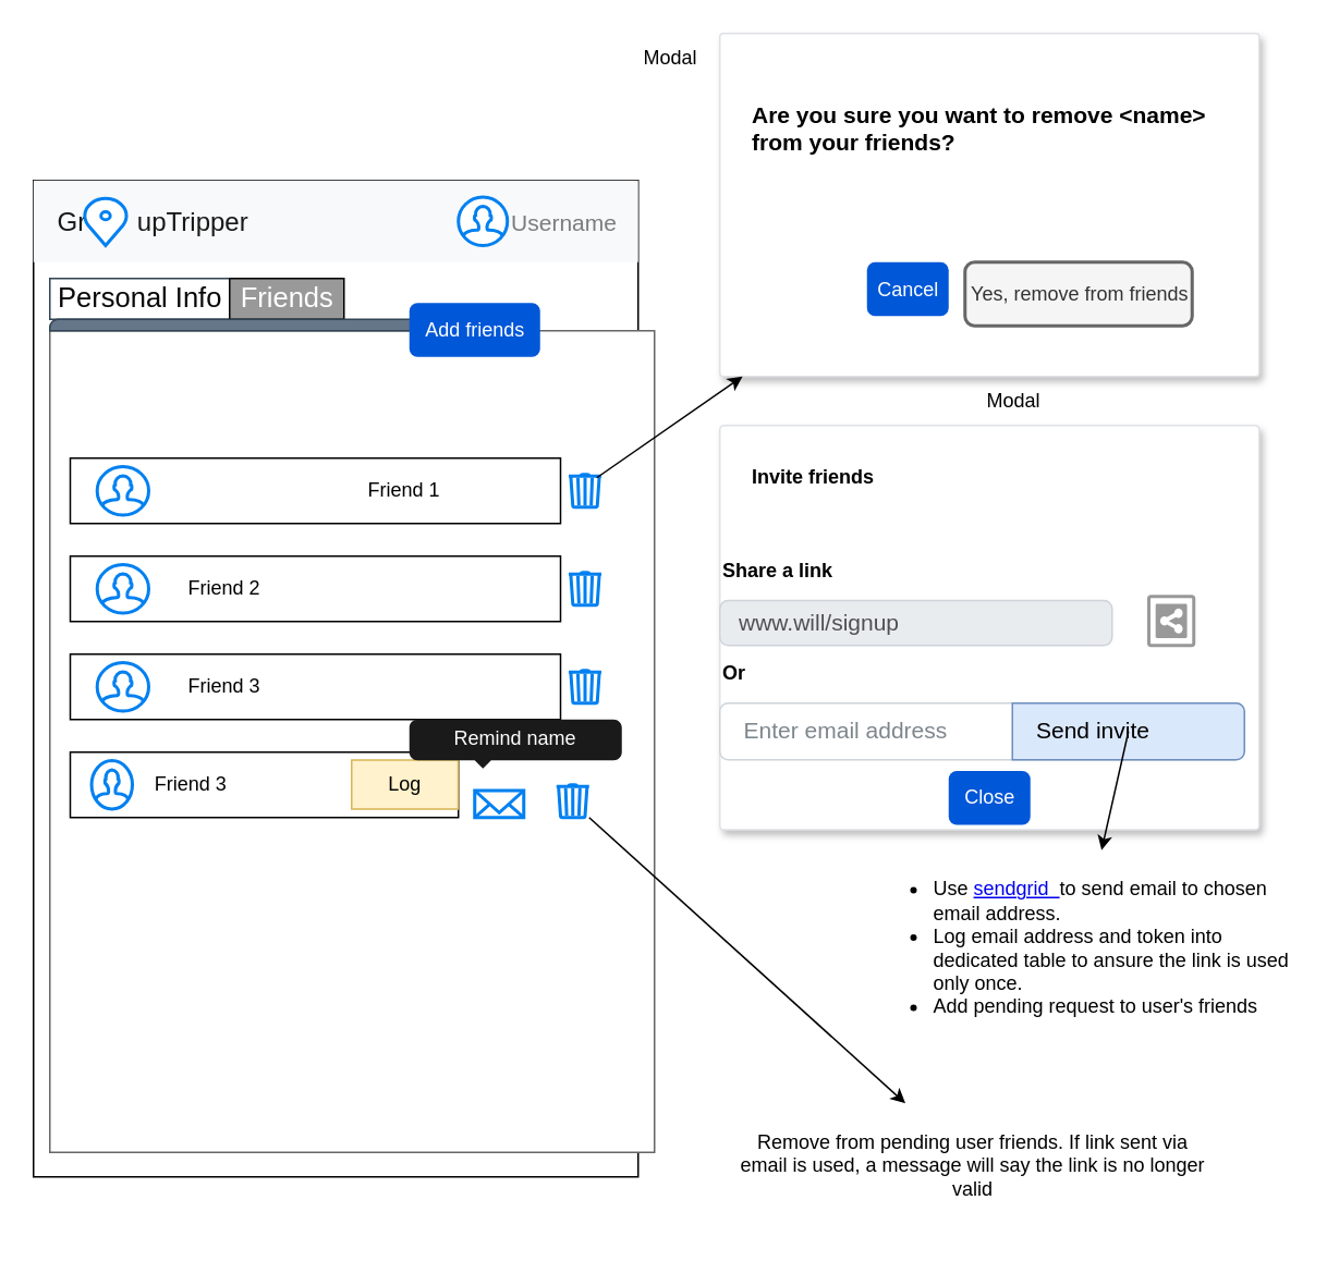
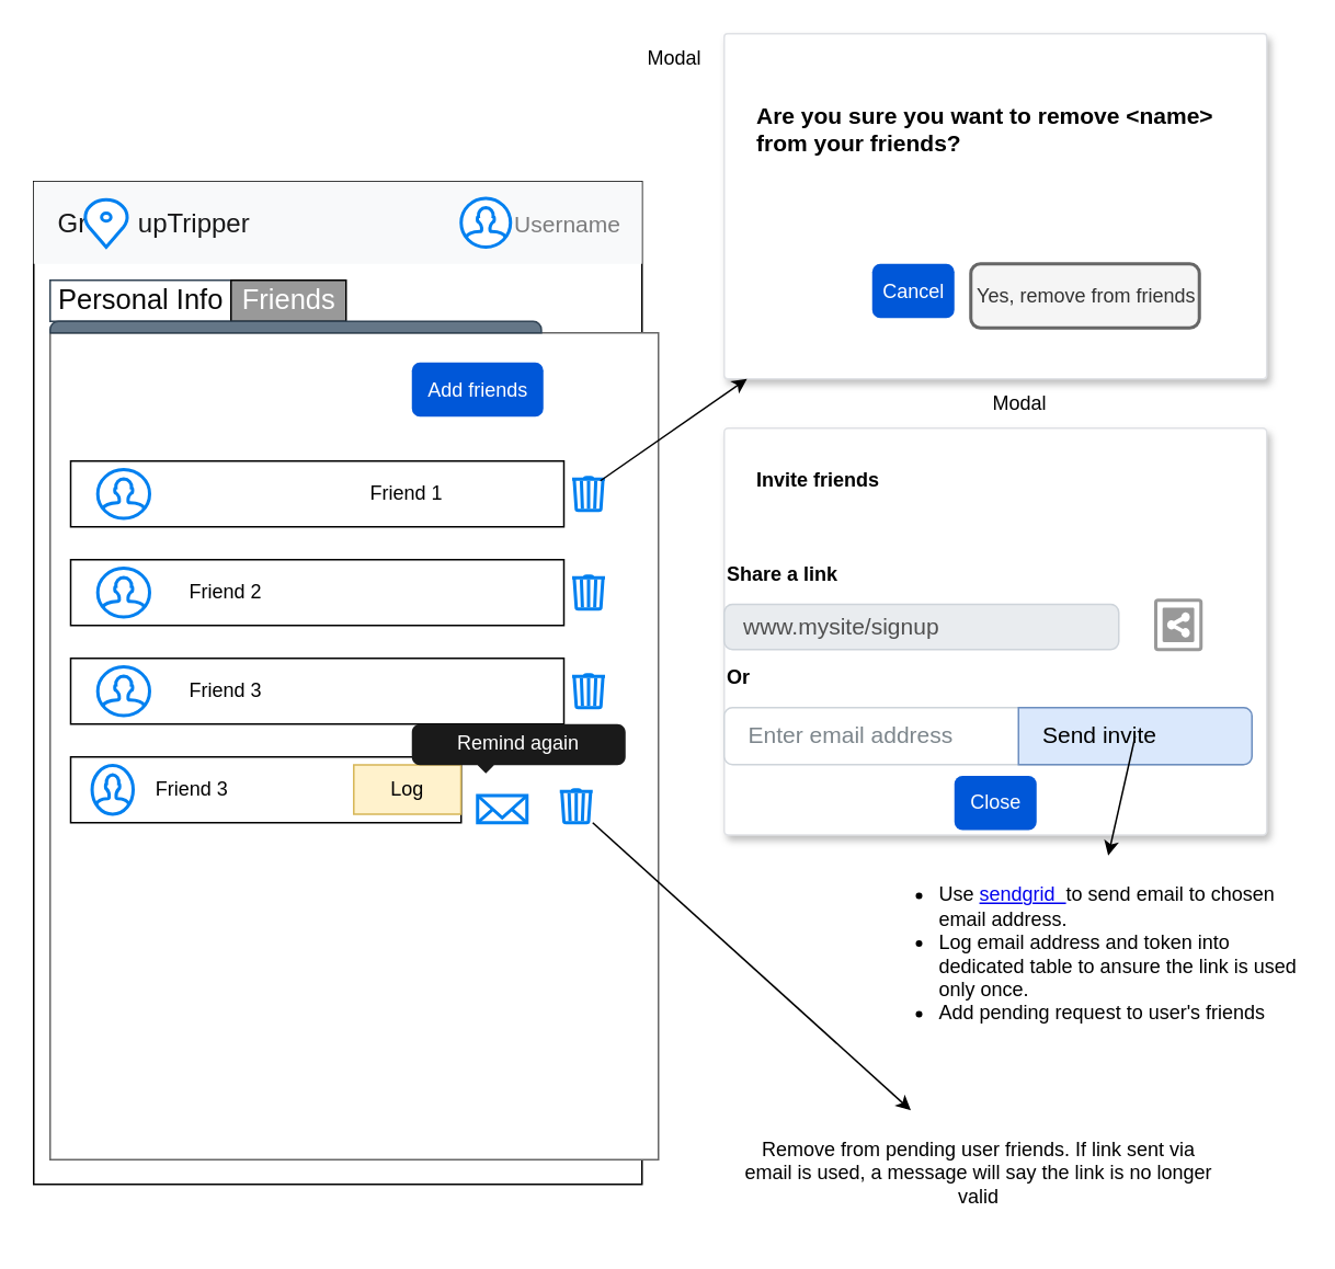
  <mxCell id="0" />
  <mxCell id="1" parent="0" />
  <mxCell id="2" value="" style="rounded=0;whiteSpace=wrap;html=1;" vertex="1" parent="1"><mxGeometry x="20" y="110" width="370" height="610" as="geometry" /></mxCell>
  <mxCell id="3" value="Gr&amp;nbsp; &amp;nbsp;o&amp;nbsp; upTripper" style="html=1;shadow=0;dashed=0;fillColor=#F8F9FA;strokeColor=none;fontSize=16;fontColor=#181819;align=left;spacing=15;" vertex="1" parent="1"><mxGeometry x="20" y="110" width="370" height="50" as="geometry" /></mxCell>
  <mxCell id="4" value="Username" style="fillColor=none;strokeColor=none;fontSize=14;fontColor=#7C7C7D;align=center;" vertex="1" parent="3"><mxGeometry width="50" height="40" relative="1" as="geometry"><mxPoint x="300" y="5" as="offset" /></mxGeometry></mxCell>
  <mxCell id="5" value="" style="html=1;verticalLabelPosition=bottom;align=center;labelBackgroundColor=#ffffff;verticalAlign=top;strokeWidth=2;strokeColor=#0080F0;shadow=0;dashed=0;shape=mxgraph.ios7.icons.location;" vertex="1" parent="3"><mxGeometry x="30" y="10.158" width="28.24" height="29.683" as="geometry" /></mxCell>
  <mxCell id="6" value="" style="html=1;verticalLabelPosition=bottom;align=center;labelBackgroundColor=#ffffff;verticalAlign=top;strokeWidth=2;strokeColor=#0080F0;shadow=0;dashed=0;shape=mxgraph.ios7.icons.user;" vertex="1" parent="3"><mxGeometry x="260" y="10.153" width="30" height="29.683" as="geometry" /></mxCell>
  <mxCell id="7" value="" style="strokeWidth=1;shadow=0;dashed=0;align=center;html=1;shape=mxgraph.mockup.containers.marginRect2;rectMarginTop=32;strokeColor=#666666;gradientColor=none;whiteSpace=wrap;" vertex="1" parent="1"><mxGeometry x="30" y="170" width="370" height="535" as="geometry" /></mxCell>
  <mxCell id="8" value="&lt;font color=&quot;#080808&quot;&gt;Personal Info&lt;/font&gt;" style="strokeColor=#314354;fillColor=#FFFFFF;strokeWidth=1;shadow=0;dashed=0;align=center;html=1;shape=mxgraph.mockup.containers.rrect;rSize=0;fontSize=17;fontColor=#ffffff;" vertex="1" parent="7"><mxGeometry width="110" height="25" relative="1" as="geometry"><mxPoint as="offset" /></mxGeometry></mxCell>
  <mxCell id="9" value="&lt;font color=&quot;#ffffff&quot;&gt;Friends&lt;/font&gt;" style="strokeWidth=1;shadow=0;dashed=0;align=center;html=1;shape=mxgraph.mockup.containers.rrect;rSize=0;fontSize=17;fontStyle=0;fontColor=#999999;fillColor=#999999;" vertex="1" parent="7"><mxGeometry width="70" height="25" relative="1" as="geometry"><mxPoint x="110" as="offset" /></mxGeometry></mxCell>
  <mxCell id="10" value="" style="strokeWidth=1;shadow=0;dashed=0;align=center;html=1;shape=mxgraph.mockup.containers.topButton;rSize=5;strokeColor=#314354;fillColor=#647687;resizeWidth=1;movable=0;deletable=1;fontColor=#ffffff;" vertex="1" parent="7"><mxGeometry width="298.78" height="7" relative="1" as="geometry"><mxPoint y="25" as="offset" /></mxGeometry></mxCell>
- <mxCell id="11" value="Add friends" style="dashed=0;html=1;rounded=1;fillColor=#0057D8;strokeColor=none;fontSize=12;align=center;fontStyle=0;strokeWidth=2;fontColor=#ffffff" vertex="1" parent="7"><mxGeometry x="220" y="15" width="80" height="33" as="geometry" /></mxCell>
+ <mxCell id="11" value="Add friends" style="dashed=0;html=1;rounded=1;fillColor=#0057D8;strokeColor=none;fontSize=12;align=center;fontStyle=0;strokeWidth=2;fontColor=#ffffff" vertex="1" parent="7"><mxGeometry x="220" y="50" width="80" height="33" as="geometry" /></mxCell>
  <mxCell id="12" value="" style="group" vertex="1" connectable="0" parent="7"><mxGeometry x="12.5" y="110" width="325" height="160" as="geometry" /></mxCell>
  <mxCell id="13" value="" style="group" vertex="1" connectable="0" parent="12"><mxGeometry width="300" height="40" as="geometry" /></mxCell>
  <mxCell id="14" value="" style="rounded=0;whiteSpace=wrap;html=1;" vertex="1" parent="13"><mxGeometry width="300" height="40" as="geometry" /></mxCell>
  <mxCell id="15" value="" style="html=1;verticalLabelPosition=bottom;align=center;labelBackgroundColor=#ffffff;verticalAlign=top;strokeWidth=2;strokeColor=#0080F0;shadow=0;dashed=0;shape=mxgraph.ios7.icons.user;" vertex="1" parent="13"><mxGeometry x="16.464" y="5.15" width="31.536" height="29.68" as="geometry" /></mxCell>
  <mxCell id="16" value="Friend 1" style="text;html=1;strokeColor=none;fillColor=none;align=center;verticalAlign=middle;whiteSpace=wrap;rounded=0;" vertex="1" parent="13"><mxGeometry x="163.049" y="5.15" width="82.317" height="30" as="geometry" /></mxCell>
  <mxCell id="17" value="" style="group" vertex="1" connectable="0" parent="12"><mxGeometry y="60" width="300" height="40" as="geometry" /></mxCell>
  <mxCell id="18" value="" style="rounded=0;whiteSpace=wrap;html=1;" vertex="1" parent="17"><mxGeometry width="300" height="40" as="geometry" /></mxCell>
  <mxCell id="19" value="" style="html=1;verticalLabelPosition=bottom;align=center;labelBackgroundColor=#ffffff;verticalAlign=top;strokeWidth=2;strokeColor=#0080F0;shadow=0;dashed=0;shape=mxgraph.ios7.icons.user;" vertex="1" parent="17"><mxGeometry x="16.464" y="5.15" width="31.536" height="29.68" as="geometry" /></mxCell>
  <mxCell id="20" value="Friend 2" style="text;html=1;strokeColor=none;fillColor=none;align=center;verticalAlign=middle;whiteSpace=wrap;rounded=0;" vertex="1" parent="17"><mxGeometry x="53.049" y="5.15" width="82.317" height="30" as="geometry" /></mxCell>
  <mxCell id="21" value="" style="group" vertex="1" connectable="0" parent="12"><mxGeometry y="120" width="300" height="40" as="geometry" /></mxCell>
  <mxCell id="22" value="" style="rounded=0;whiteSpace=wrap;html=1;" vertex="1" parent="21"><mxGeometry width="300" height="40" as="geometry" /></mxCell>
  <mxCell id="23" value="" style="html=1;verticalLabelPosition=bottom;align=center;labelBackgroundColor=#ffffff;verticalAlign=top;strokeWidth=2;strokeColor=#0080F0;shadow=0;dashed=0;shape=mxgraph.ios7.icons.user;" vertex="1" parent="21"><mxGeometry x="16.464" y="5.15" width="31.536" height="29.68" as="geometry" /></mxCell>
  <mxCell id="24" value="Friend 3" style="text;html=1;strokeColor=none;fillColor=none;align=center;verticalAlign=middle;whiteSpace=wrap;rounded=0;" vertex="1" parent="21"><mxGeometry x="53.049" y="5.15" width="82.317" height="30" as="geometry" /></mxCell>
  <mxCell id="25" value="" style="html=1;verticalLabelPosition=bottom;align=center;labelBackgroundColor=#ffffff;verticalAlign=top;strokeWidth=2;strokeColor=#0080F0;shadow=0;dashed=0;shape=mxgraph.ios7.icons.trashcan;" vertex="1" parent="12"><mxGeometry x="305" y="10" width="20" height="20" as="geometry" /></mxCell>
  <mxCell id="26" value="" style="html=1;verticalLabelPosition=bottom;align=center;labelBackgroundColor=#ffffff;verticalAlign=top;strokeWidth=2;strokeColor=#0080F0;shadow=0;dashed=0;shape=mxgraph.ios7.icons.trashcan;" vertex="1" parent="12"><mxGeometry x="305" y="70" width="20" height="20" as="geometry" /></mxCell>
  <mxCell id="27" value="" style="html=1;verticalLabelPosition=bottom;align=center;labelBackgroundColor=#ffffff;verticalAlign=top;strokeWidth=2;strokeColor=#0080F0;shadow=0;dashed=0;shape=mxgraph.ios7.icons.trashcan;" vertex="1" parent="12"><mxGeometry x="305" y="130" width="20" height="20" as="geometry" /></mxCell>
  <mxCell id="28" value="" style="group" vertex="1" connectable="0" parent="7"><mxGeometry x="12.5" y="290" width="237.5" height="40" as="geometry" /></mxCell>
  <mxCell id="29" value="" style="rounded=0;whiteSpace=wrap;html=1;" vertex="1" parent="28"><mxGeometry width="237.5" height="40" as="geometry" /></mxCell>
  <mxCell id="30" value="" style="html=1;verticalLabelPosition=bottom;align=center;labelBackgroundColor=#ffffff;verticalAlign=top;strokeWidth=2;strokeColor=#0080F0;shadow=0;dashed=0;shape=mxgraph.ios7.icons.user;" vertex="1" parent="28"><mxGeometry x="13.034" y="5.15" width="24.966" height="29.68" as="geometry" /></mxCell>
  <mxCell id="31" value="Friend 3" style="text;html=1;strokeColor=none;fillColor=none;align=center;verticalAlign=middle;whiteSpace=wrap;rounded=0;" vertex="1" parent="28"><mxGeometry x="41.997" y="5.15" width="65.168" height="30" as="geometry" /></mxCell>
  <mxCell id="32" value="Log" style="text;html=1;strokeColor=#d6b656;fillColor=#fff2cc;align=center;verticalAlign=middle;whiteSpace=wrap;rounded=0;" vertex="1" parent="28"><mxGeometry x="172.187" y="4.83" width="65.168" height="30" as="geometry" /></mxCell>
  <mxCell id="33" value="" style="html=1;verticalLabelPosition=bottom;align=center;labelBackgroundColor=#ffffff;verticalAlign=top;strokeWidth=2;strokeColor=#0080F0;shadow=0;dashed=0;shape=mxgraph.ios7.icons.mail;" vertex="1" parent="7"><mxGeometry x="260" y="313.5" width="30" height="16.5" as="geometry" /></mxCell>
- <mxCell id="34" value="Remind name" style="html=1;shadow=0;dashed=0;shape=mxgraph.bootstrap.popover;fillColor=#1A1A1A;strokeColor=none;dx=45;dy=5;rSize=5;whiteSpace=wrap;verticalAlign=top;spacing=10;fontSize=12;spacingLeft=0;align=center;spacingTop=-10;fontColor=#FFFFFF;" vertex="1" parent="7"><mxGeometry x="220" y="270" width="130" height="30" as="geometry" /></mxCell>
+ <mxCell id="34" value="Remind again" style="html=1;shadow=0;dashed=0;shape=mxgraph.bootstrap.popover;fillColor=#1A1A1A;strokeColor=none;dx=45;dy=5;rSize=5;whiteSpace=wrap;verticalAlign=top;spacing=10;fontSize=12;spacingLeft=0;align=center;spacingTop=-10;fontColor=#FFFFFF;" vertex="1" parent="7"><mxGeometry x="220" y="270" width="130" height="30" as="geometry" /></mxCell>
  <mxCell id="35" value="" style="html=1;verticalLabelPosition=bottom;align=center;labelBackgroundColor=#ffffff;verticalAlign=top;strokeWidth=2;strokeColor=#0080F0;shadow=0;dashed=0;shape=mxgraph.ios7.icons.trashcan;" vertex="1" parent="7"><mxGeometry x="310" y="310" width="20" height="20" as="geometry" /></mxCell>
  <mxCell id="36" value="&lt;b&gt;&lt;font style=&quot;font-size: 14px&quot;&gt;&lt;br&gt;Are you sure you want to remove &amp;lt;name&amp;gt; from your friends?&lt;/font&gt;&lt;/b&gt;&lt;div&gt;&lt;/div&gt;&lt;div&gt;&lt;br&gt;&lt;br&gt;&lt;/div&gt;" style="html=1;rounded=1;fillColor=#ffffff;strokeColor=#DFE1E5;fontSize=12;align=left;fontColor=#000000;shadow=1;arcSize=1;whiteSpace=wrap;spacing=20;verticalAlign=top" vertex="1" parent="1"><mxGeometry x="440" y="20" width="330" height="210" as="geometry" /></mxCell>
  <mxCell id="37" value="Cancel" style="dashed=0;html=1;rounded=1;fillColor=#0057D8;strokeColor=none;fontSize=12;align=center;fontStyle=0;strokeWidth=2;fontColor=#ffffff" vertex="1" parent="36"><mxGeometry x="1" y="1" width="50" height="33" relative="1" as="geometry"><mxPoint x="-240" y="-70" as="offset" /></mxGeometry></mxCell>
  <mxCell id="38" value="Yes, remove from friends" style="dashed=0;html=1;rounded=1;fillColor=#f5f5f5;strokeColor=#666666;fontSize=12;align=center;fontStyle=0;strokeWidth=2;fontColor=#333333;" vertex="1" parent="36"><mxGeometry x="1" y="1" width="139" height="39" relative="1" as="geometry"><mxPoint x="-180" y="-70" as="offset" /></mxGeometry></mxCell>
  <mxCell id="39" value="" style="endArrow=classic;html=1;rounded=0;exitX=0.858;exitY=0.1;exitDx=0;exitDy=0;exitPerimeter=0;" edge="1" parent="1" source="25" target="36"><mxGeometry width="50" height="50" relative="1" as="geometry"><mxPoint x="370" y="480" as="sourcePoint" /><mxPoint x="420" y="430" as="targetPoint" /></mxGeometry></mxCell>
  <mxCell id="40" value="&lt;ul&gt;&lt;li style=&quot;text-align: left;&quot;&gt;Use &lt;a href=&quot;https://console.cloud.google.com/marketplace/details/sendgrid-app/sendgrid-email&quot;&gt;sendgrid&amp;nbsp; &lt;/a&gt;to send email to chosen email address.&amp;nbsp;&lt;/li&gt;&lt;li style=&quot;text-align: left;&quot;&gt;Log email address and token into dedicated table to ansure the link is used only once.&amp;nbsp;&lt;/li&gt;&lt;li style=&quot;text-align: left;&quot;&gt;Add pending request to user's friends&lt;/li&gt;&lt;/ul&gt;" style="text;html=1;strokeColor=none;fillColor=none;align=center;verticalAlign=middle;whiteSpace=wrap;rounded=0;" vertex="1" parent="1"><mxGeometry x="530" y="520" width="260" height="120" as="geometry" /></mxCell>
  <mxCell id="41" value="&lt;b&gt;Invite friends&lt;/b&gt;" style="html=1;rounded=1;fillColor=#ffffff;strokeColor=#DFE1E5;fontSize=12;align=left;fontColor=#000000;shadow=1;arcSize=1;whiteSpace=wrap;spacing=20;verticalAlign=top" vertex="1" parent="1"><mxGeometry x="440" y="260" width="330" height="247.5" as="geometry" /></mxCell>
  <mxCell id="42" value="Close" style="dashed=0;html=1;rounded=1;fillColor=#0057D8;strokeColor=none;fontSize=12;align=center;fontStyle=0;strokeWidth=2;fontColor=#ffffff" vertex="1" parent="41"><mxGeometry x="1" y="1" width="50" height="33" relative="1" as="geometry"><mxPoint x="-190" y="-36" as="offset" /></mxGeometry></mxCell>
  <mxCell id="43" value="Share a link" style="text;html=1;strokeColor=none;fillColor=none;align=left;verticalAlign=middle;whiteSpace=wrap;rounded=0;fontStyle=1" vertex="1" parent="41"><mxGeometry y="71.79" width="112.5" height="35.357" as="geometry" /></mxCell>
- <mxCell id="44" value="www.will/signup" style="html=1;shadow=0;dashed=0;shape=mxgraph.bootstrap.rrect;rSize=5;strokeColor=#CED4DA;strokeWidth=1;fillColor=#E9ECEF;fontColor=#505050;whiteSpace=wrap;align=left;verticalAlign=middle;spacingLeft=10;fontSize=14;" vertex="1" parent="41"><mxGeometry y="107.15" width="240" height="27.5" as="geometry" /></mxCell>
+ <mxCell id="44" value="www.mysite/signup" style="html=1;shadow=0;dashed=0;shape=mxgraph.bootstrap.rrect;rSize=5;strokeColor=#CED4DA;strokeWidth=1;fillColor=#E9ECEF;fontColor=#505050;whiteSpace=wrap;align=left;verticalAlign=middle;spacingLeft=10;fontSize=14;" vertex="1" parent="41"><mxGeometry y="107.15" width="240" height="27.5" as="geometry" /></mxCell>
  <mxCell id="45" value="" style="strokeColor=#999999;verticalLabelPosition=bottom;shadow=0;dashed=0;verticalAlign=top;strokeWidth=2;html=1;shape=mxgraph.mockup.misc.shareIcon;" vertex="1" parent="41"><mxGeometry x="262.5" y="104.65" width="27.5" height="30" as="geometry" /></mxCell>
  <mxCell id="46" value="Or" style="text;html=1;strokeColor=none;fillColor=none;align=left;verticalAlign=middle;whiteSpace=wrap;rounded=0;fontStyle=1" vertex="1" parent="41"><mxGeometry y="134.646" width="112.5" height="35.357" as="geometry" /></mxCell>
  <mxCell id="47" value="Enter email address" style="html=1;shadow=0;dashed=0;shape=mxgraph.bootstrap.rrect;rSize=5;strokeColor=#CED4DA;html=1;whiteSpace=wrap;fillColor=#FFFFFF;fontColor=#7D868C;align=left;spacing=15;fontSize=14;" vertex="1" parent="41"><mxGeometry y="170" width="320" height="34.65" as="geometry" /></mxCell>
  <mxCell id="48" value="Send invite" style="html=1;shadow=0;dashed=0;shape=mxgraph.bootstrap.rightButton;strokeColor=#6c8ebf;fillColor=#dae8fc;rSize=5;perimeter=none;whiteSpace=wrap;resizeHeight=1;fontSize=14;align=left;spacing=15;" vertex="1" parent="47"><mxGeometry x="1" width="142" height="34.65" relative="1" as="geometry"><mxPoint x="-141" as="offset" /></mxGeometry></mxCell>
  <mxCell id="49" value="" style="endArrow=classic;html=1;rounded=0;" edge="1" parent="1" source="48" target="40"><mxGeometry width="50" height="50" relative="1" as="geometry"><mxPoint x="350" y="280" as="sourcePoint" /><mxPoint x="460" y="220" as="targetPoint" /></mxGeometry></mxCell>
  <mxCell id="50" value="Modal" style="text;html=1;strokeColor=none;fillColor=none;align=center;verticalAlign=middle;whiteSpace=wrap;rounded=0;" vertex="1" parent="1"><mxGeometry x="380" y="20" width="60" height="30" as="geometry" /></mxCell>
  <mxCell id="51" value="Modal" style="text;html=1;strokeColor=none;fillColor=none;align=center;verticalAlign=middle;whiteSpace=wrap;rounded=0;" vertex="1" parent="1"><mxGeometry x="590" y="230" width="60" height="30" as="geometry" /></mxCell>
  <mxCell id="52" value="" style="endArrow=classic;html=1;rounded=0;exitX=1;exitY=1;exitDx=0;exitDy=0;exitPerimeter=0;" edge="1" parent="1" source="35" target="53"><mxGeometry width="50" height="50" relative="1" as="geometry"><mxPoint x="380" y="580" as="sourcePoint" /><mxPoint x="480" y="690" as="targetPoint" /></mxGeometry></mxCell>
  <mxCell id="53" value="Remove from pending user friends. If link sent via email is used, a message will say the link is no longer valid&lt;br&gt;" style="text;html=1;strokeColor=none;fillColor=none;align=center;verticalAlign=middle;whiteSpace=wrap;rounded=0;" vertex="1" parent="1"><mxGeometry x="450" y="675" width="290" height="75" as="geometry" /></mxCell>
